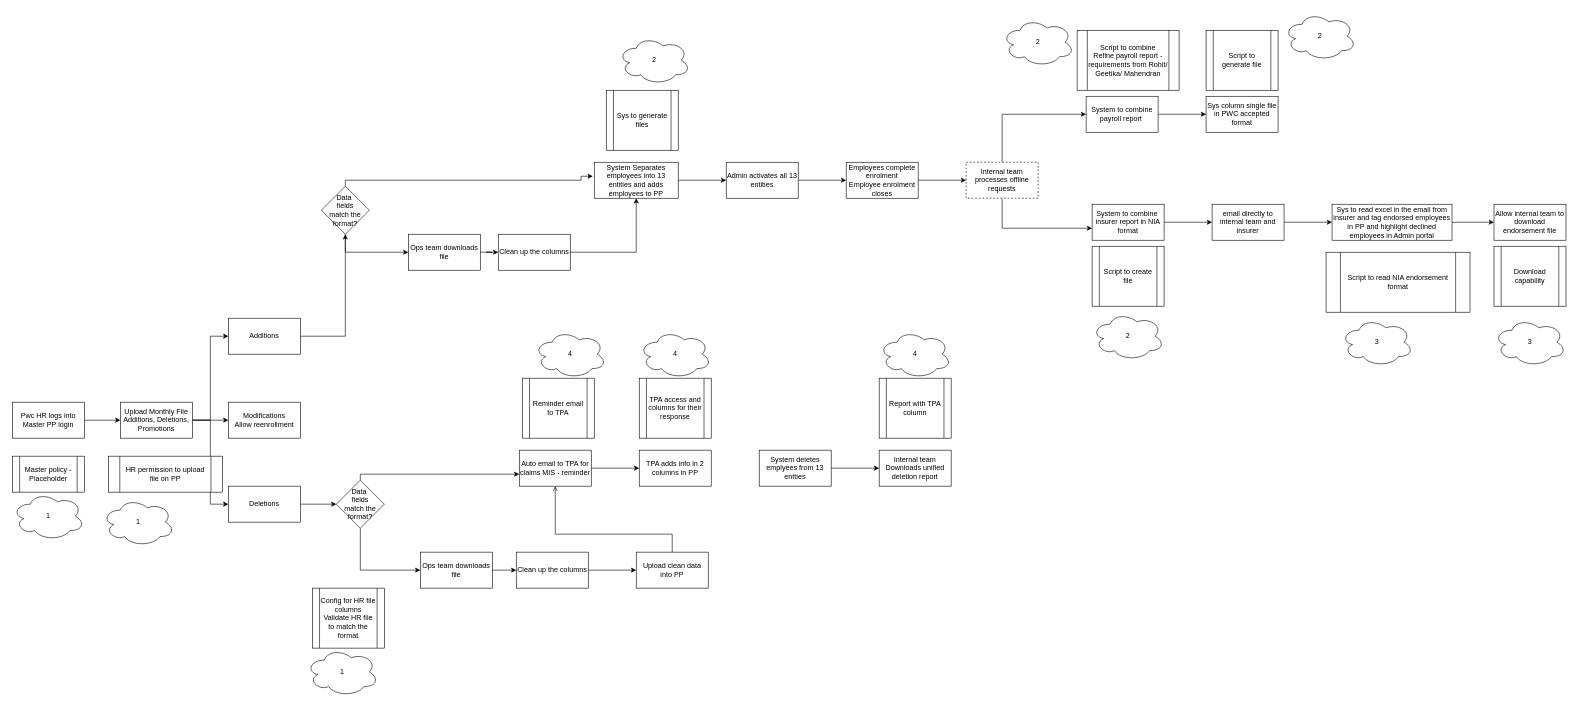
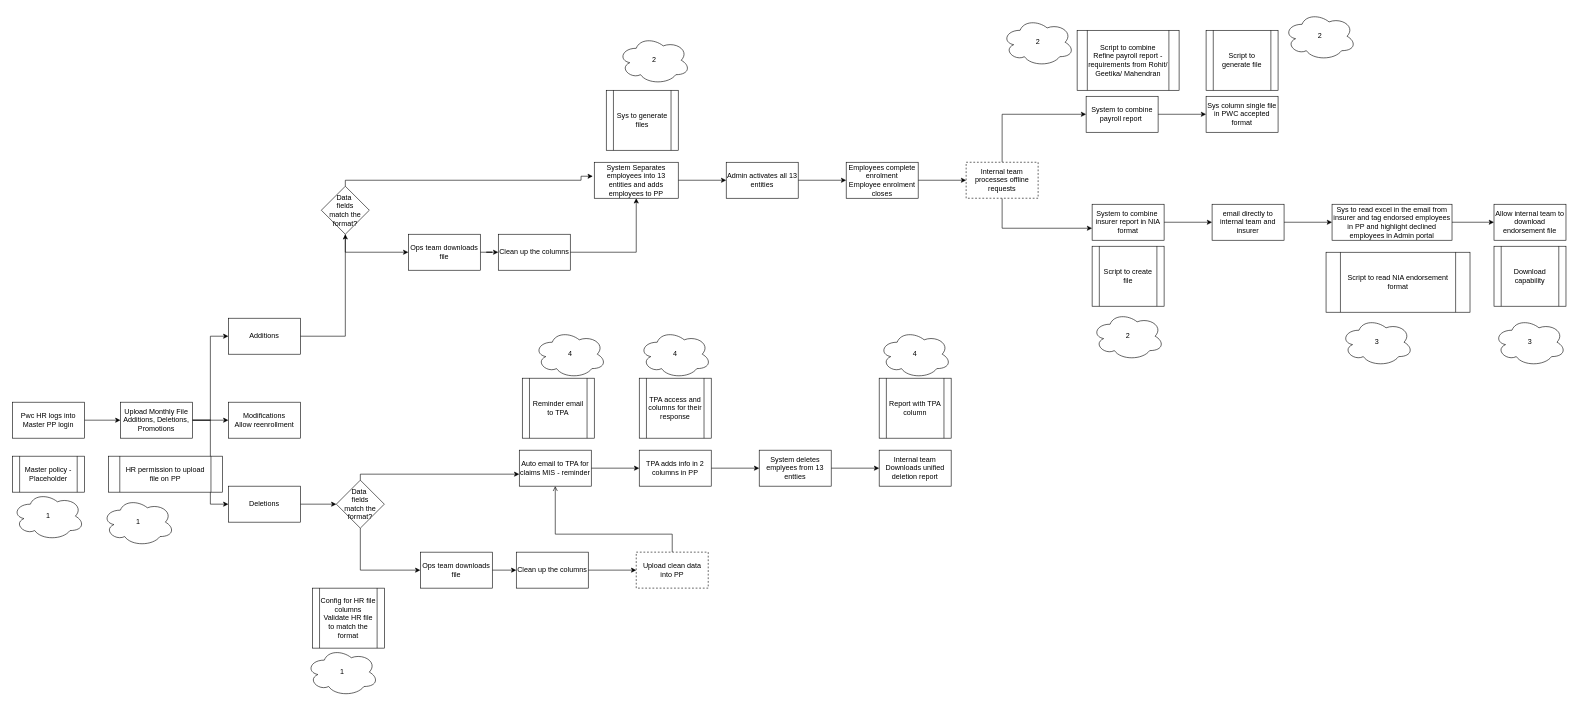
  <mxCell id="0" />
  <mxCell id="1" parent="0" />
  <mxCell id="2" style="edgeStyle=orthogonalEdgeStyle;rounded=0;orthogonalLoop=1;jettySize=auto;html=1;exitX=1;exitY=0.5;exitDx=0;exitDy=0;entryX=0;entryY=0.5;entryDx=0;entryDy=0;" edge="1" parent="1" source="5" target="6"><mxGeometry relative="1" as="geometry" /></mxCell>
  <mxCell id="3" style="edgeStyle=orthogonalEdgeStyle;rounded=0;orthogonalLoop=1;jettySize=auto;html=1;exitX=1;exitY=0.5;exitDx=0;exitDy=0;entryX=0;entryY=0.5;entryDx=0;entryDy=0;" edge="1" parent="1" source="5" target="8"><mxGeometry relative="1" as="geometry" /></mxCell>
  <mxCell id="4" style="edgeStyle=orthogonalEdgeStyle;rounded=0;orthogonalLoop=1;jettySize=auto;html=1;exitX=1;exitY=0.5;exitDx=0;exitDy=0;entryX=0;entryY=0.5;entryDx=0;entryDy=0;" edge="1" parent="1" source="5" target="21"><mxGeometry relative="1" as="geometry" /></mxCell>
  <mxCell id="5" value="Upload Monthly File&lt;div&gt;Additions, Deletions, Promotions&lt;/div&gt;" style="rounded=0;whiteSpace=wrap;html=1;" vertex="1" parent="1"><mxGeometry x="200" y="670" width="120" height="60" as="geometry" /></mxCell>
  <mxCell id="6" value="Modifications&lt;div&gt;Allow reenrollment&lt;/div&gt;" style="rounded=0;whiteSpace=wrap;html=1;" vertex="1" parent="1"><mxGeometry x="380" y="670" width="120" height="60" as="geometry" /></mxCell>
  <mxCell id="7" value="" style="edgeStyle=orthogonalEdgeStyle;rounded=0;orthogonalLoop=1;jettySize=auto;html=1;" edge="1" parent="1" source="8" target="24"><mxGeometry relative="1" as="geometry" /></mxCell>
  <mxCell id="8" value="Deletions" style="rounded=0;whiteSpace=wrap;html=1;" vertex="1" parent="1"><mxGeometry x="380" y="810" width="120" height="60" as="geometry" /></mxCell>
  <mxCell id="9" value="" style="edgeStyle=orthogonalEdgeStyle;rounded=0;orthogonalLoop=1;jettySize=auto;html=1;" edge="1" parent="1" source="10" target="12"><mxGeometry relative="1" as="geometry" /></mxCell>
  <mxCell id="10" value="System Separates employees into 13 entities and adds employees to PP" style="rounded=0;whiteSpace=wrap;html=1;" vertex="1" parent="1"><mxGeometry x="990" y="270" width="140" height="60" as="geometry" /></mxCell>
  <mxCell id="11" value="" style="edgeStyle=orthogonalEdgeStyle;rounded=0;orthogonalLoop=1;jettySize=auto;html=1;" edge="1" parent="1" source="12" target="41"><mxGeometry relative="1" as="geometry" /></mxCell>
  <mxCell id="12" value="Admin activates all 13 entities" style="whiteSpace=wrap;html=1;rounded=0;" vertex="1" parent="1"><mxGeometry x="1210" y="270" width="120" height="60" as="geometry" /></mxCell>
  <mxCell id="13" style="edgeStyle=orthogonalEdgeStyle;rounded=0;orthogonalLoop=1;jettySize=auto;html=1;entryX=-0.017;entryY=0.389;entryDx=0;entryDy=0;entryPerimeter=0;" edge="1" parent="1" source="15" target="10"><mxGeometry relative="1" as="geometry"><mxPoint x="790" y="320" as="targetPoint" /><Array as="points"><mxPoint x="575" y="300" /><mxPoint x="968" y="300" /></Array></mxGeometry></mxCell>
  <mxCell id="14" style="edgeStyle=orthogonalEdgeStyle;rounded=0;orthogonalLoop=1;jettySize=auto;html=1;entryX=0;entryY=0.5;entryDx=0;entryDy=0;" edge="1" parent="1" source="15" target="17"><mxGeometry relative="1" as="geometry"><mxPoint x="640" y="450" as="targetPoint" /><Array as="points"><mxPoint x="575" y="420" /></Array></mxGeometry></mxCell>
  <mxCell id="15" value="Data&amp;nbsp;&lt;div&gt;fields match&amp;nbsp;&lt;span style=&quot;background-color: initial;&quot;&gt;the format?&lt;/span&gt;&lt;/div&gt;" style="rhombus;whiteSpace=wrap;html=1;" vertex="1" parent="1"><mxGeometry x="535" y="310" width="80" height="80" as="geometry" /></mxCell>
  <mxCell id="16" value="" style="edgeStyle=orthogonalEdgeStyle;rounded=0;orthogonalLoop=1;jettySize=auto;html=1;" edge="1" parent="1" source="17" target="19"><mxGeometry relative="1" as="geometry" /></mxCell>
  <mxCell id="17" value="Ops team downloads file" style="rounded=0;whiteSpace=wrap;html=1;" vertex="1" parent="1"><mxGeometry x="680" y="390" width="120" height="60" as="geometry" /></mxCell>
  <mxCell id="18" style="edgeStyle=orthogonalEdgeStyle;rounded=0;orthogonalLoop=1;jettySize=auto;html=1;" edge="1" parent="1" source="19" target="10"><mxGeometry relative="1" as="geometry" /></mxCell>
  <mxCell id="19" value="Clean up the columns" style="whiteSpace=wrap;html=1;rounded=0;" vertex="1" parent="1"><mxGeometry x="830" y="390" width="120" height="60" as="geometry" /></mxCell>
  <mxCell id="20" value="" style="edgeStyle=orthogonalEdgeStyle;rounded=0;orthogonalLoop=1;jettySize=auto;html=1;exitX=1;exitY=0.5;exitDx=0;exitDy=0;" edge="1" parent="1" source="21" target="15"><mxGeometry relative="1" as="geometry"><mxPoint x="500" y="350.077" as="sourcePoint" /></mxGeometry></mxCell>
  <mxCell id="21" value="Additions" style="rounded=0;whiteSpace=wrap;html=1;" vertex="1" parent="1"><mxGeometry x="380" y="530" width="120" height="60" as="geometry" /></mxCell>
  <mxCell id="22" value="" style="edgeStyle=orthogonalEdgeStyle;rounded=0;orthogonalLoop=1;jettySize=auto;html=1;exitX=0.5;exitY=0;exitDx=0;exitDy=0;" edge="1" parent="1" source="24" target="26"><mxGeometry relative="1" as="geometry"><mxPoint x="649.997" y="800.003" as="sourcePoint" /><Array as="points"><mxPoint x="600" y="790" /></Array></mxGeometry></mxCell>
  <mxCell id="23" value="" style="edgeStyle=orthogonalEdgeStyle;rounded=0;orthogonalLoop=1;jettySize=auto;html=1;" edge="1" parent="1" source="24" target="32"><mxGeometry relative="1" as="geometry"><Array as="points"><mxPoint x="600" y="950" /></Array></mxGeometry></mxCell>
  <mxCell id="24" value="Data&amp;nbsp;&lt;div&gt;fields match&amp;nbsp;&lt;span style=&quot;background-color: initial;&quot;&gt;the format?&lt;/span&gt;&lt;/div&gt;" style="rhombus;whiteSpace=wrap;html=1;" vertex="1" parent="1"><mxGeometry x="560" y="800" width="80" height="80" as="geometry" /></mxCell>
  <mxCell id="25" value="" style="edgeStyle=orthogonalEdgeStyle;rounded=0;orthogonalLoop=1;jettySize=auto;html=1;" edge="1" parent="1" source="26" target="28"><mxGeometry relative="1" as="geometry" /></mxCell>
  <mxCell id="26" value="Auto email to TPA for claims MIS - reminder" style="whiteSpace=wrap;html=1;" vertex="1" parent="1"><mxGeometry x="865" y="750" width="120" height="60" as="geometry" /></mxCell>
+ <mxCell id="27" value="" style="edgeStyle=orthogonalEdgeStyle;rounded=0;orthogonalLoop=1;jettySize=auto;html=1;" edge="1" parent="1" source="28" target="30"><mxGeometry relative="1" as="geometry" /></mxCell>
  <mxCell id="28" value="TPA adds info in 2 columns in PP" style="whiteSpace=wrap;html=1;" vertex="1" parent="1"><mxGeometry x="1065" y="750" width="120" height="60" as="geometry" /></mxCell>
  <mxCell id="29" value="" style="edgeStyle=orthogonalEdgeStyle;rounded=0;orthogonalLoop=1;jettySize=auto;html=1;" edge="1" parent="1" source="30" target="39"><mxGeometry relative="1" as="geometry" /></mxCell>
  <mxCell id="30" value="System deletes emplyees from 13 entties" style="whiteSpace=wrap;html=1;" vertex="1" parent="1"><mxGeometry x="1265" y="750" width="120" height="60" as="geometry" /></mxCell>
  <mxCell id="31" value="" style="edgeStyle=orthogonalEdgeStyle;rounded=0;orthogonalLoop=1;jettySize=auto;html=1;" edge="1" parent="1" source="32" target="34"><mxGeometry relative="1" as="geometry" /></mxCell>
  <mxCell id="32" value="Ops team downloads file" style="whiteSpace=wrap;html=1;" vertex="1" parent="1"><mxGeometry x="700" y="920" width="120" height="60" as="geometry" /></mxCell>
  <mxCell id="33" value="" style="edgeStyle=orthogonalEdgeStyle;rounded=0;orthogonalLoop=1;jettySize=auto;html=1;" edge="1" parent="1" source="34" target="36"><mxGeometry relative="1" as="geometry" /></mxCell>
  <mxCell id="34" value="Clean up the columns" style="whiteSpace=wrap;html=1;rounded=0;" vertex="1" parent="1"><mxGeometry x="860" y="920" width="120" height="60" as="geometry" /></mxCell>
  <mxCell id="35" style="edgeStyle=orthogonalEdgeStyle;rounded=0;orthogonalLoop=1;jettySize=auto;html=1;entryX=0.5;entryY=1;entryDx=0;entryDy=0;endArrow=open;" edge="1" parent="1" source="36" target="26"><mxGeometry relative="1" as="geometry"><Array as="points"><mxPoint x="1120" y="890" /><mxPoint x="925" y="890" /></Array></mxGeometry></mxCell>
- <mxCell id="36" value="Upload clean data into PP" style="whiteSpace=wrap;html=1;rounded=0;" vertex="1" parent="1"><mxGeometry x="1060" y="920" width="120" height="60" as="geometry" /></mxCell>
+ <mxCell id="36" value="Upload clean data into PP" style="whiteSpace=wrap;html=1;rounded=0;dashed=1;" vertex="1" parent="1"><mxGeometry x="1060" y="920" width="120" height="60" as="geometry" /></mxCell>
  <mxCell id="37" style="edgeStyle=orthogonalEdgeStyle;rounded=0;orthogonalLoop=1;jettySize=auto;html=1;entryX=0;entryY=0.5;entryDx=0;entryDy=0;" edge="1" parent="1" source="38" target="5"><mxGeometry relative="1" as="geometry" /></mxCell>
  <mxCell id="38" value="Pwc HR logs into Master PP login" style="rounded=0;whiteSpace=wrap;html=1;" vertex="1" parent="1"><mxGeometry x="20" y="670" width="120" height="60" as="geometry" /></mxCell>
  <mxCell id="39" value="Internal team Downloads unified deletion report" style="whiteSpace=wrap;html=1;" vertex="1" parent="1"><mxGeometry x="1465" y="750" width="120" height="60" as="geometry" /></mxCell>
  <mxCell id="40" value="" style="edgeStyle=orthogonalEdgeStyle;rounded=0;orthogonalLoop=1;jettySize=auto;html=1;" edge="1" parent="1" source="41" target="44"><mxGeometry relative="1" as="geometry" /></mxCell>
  <mxCell id="41" value="Employees complete enrolment&lt;div&gt;Employee enrolment closes&lt;/div&gt;" style="whiteSpace=wrap;html=1;rounded=0;" vertex="1" parent="1"><mxGeometry x="1410" y="270" width="120" height="60" as="geometry" /></mxCell>
  <mxCell id="42" value="" style="edgeStyle=orthogonalEdgeStyle;rounded=0;orthogonalLoop=1;jettySize=auto;html=1;" edge="1" parent="1" source="44" target="46"><mxGeometry relative="1" as="geometry"><Array as="points"><mxPoint x="1670" y="190" /></Array></mxGeometry></mxCell>
  <mxCell id="43" value="" style="edgeStyle=orthogonalEdgeStyle;rounded=0;orthogonalLoop=1;jettySize=auto;html=1;" edge="1" parent="1" source="44" target="48"><mxGeometry relative="1" as="geometry"><Array as="points"><mxPoint x="1670" y="380" /></Array></mxGeometry></mxCell>
  <mxCell id="44" value="Internal team processes offline requests" style="whiteSpace=wrap;html=1;rounded=0;dashed=1;" vertex="1" parent="1"><mxGeometry x="1610" y="270" width="120" height="60" as="geometry" /></mxCell>
  <mxCell id="45" value="" style="edgeStyle=orthogonalEdgeStyle;rounded=0;orthogonalLoop=1;jettySize=auto;html=1;" edge="1" parent="1" source="46" target="49"><mxGeometry relative="1" as="geometry" /></mxCell>
  <mxCell id="46" value="System to combine payroll report&amp;nbsp;" style="whiteSpace=wrap;html=1;rounded=0;" vertex="1" parent="1"><mxGeometry x="1810" y="160" width="120" height="60" as="geometry" /></mxCell>
  <mxCell id="47" value="" style="edgeStyle=orthogonalEdgeStyle;rounded=0;orthogonalLoop=1;jettySize=auto;html=1;" edge="1" parent="1" source="48" target="51"><mxGeometry relative="1" as="geometry" /></mxCell>
  <mxCell id="48" value="System to combine&amp;nbsp; insurer report in NIA format" style="whiteSpace=wrap;html=1;rounded=0;" vertex="1" parent="1"><mxGeometry x="1820" y="340" width="120" height="60" as="geometry" /></mxCell>
  <mxCell id="49" value="Sys column single file in PWC accepted format" style="whiteSpace=wrap;html=1;rounded=0;" vertex="1" parent="1"><mxGeometry x="2010" y="160" width="120" height="60" as="geometry" /></mxCell>
  <mxCell id="50" value="" style="edgeStyle=orthogonalEdgeStyle;rounded=0;orthogonalLoop=1;jettySize=auto;html=1;" edge="1" parent="1" source="51" target="53"><mxGeometry relative="1" as="geometry" /></mxCell>
  <mxCell id="51" value="email directly to internal team and insurer" style="whiteSpace=wrap;html=1;rounded=0;" vertex="1" parent="1"><mxGeometry x="2020" y="340" width="120" height="60" as="geometry" /></mxCell>
  <mxCell id="52" value="" style="edgeStyle=orthogonalEdgeStyle;rounded=0;orthogonalLoop=1;jettySize=auto;html=1;" edge="1" parent="1" source="53" target="54"><mxGeometry relative="1" as="geometry" /></mxCell>
  <mxCell id="53" value="Sys to read excel in the email from insurer and tag endorsed employees in PP and highlight declined employees in Admin portal" style="whiteSpace=wrap;html=1;rounded=0;" vertex="1" parent="1"><mxGeometry x="2220" y="340" width="200" height="60" as="geometry" /></mxCell>
  <mxCell id="54" value="Allow internal team to download endorsement file" style="whiteSpace=wrap;html=1;rounded=0;" vertex="1" parent="1"><mxGeometry x="2490" y="340" width="120" height="60" as="geometry" /></mxCell>
  <mxCell id="55" value="Master policy - Placeholder" style="shape=process;whiteSpace=wrap;html=1;backgroundOutline=1;" vertex="1" parent="1"><mxGeometry x="20" y="760" width="120" height="60" as="geometry" /></mxCell>
  <mxCell id="56" value="HR permission to upload file on PP" style="shape=process;whiteSpace=wrap;html=1;backgroundOutline=1;" vertex="1" parent="1"><mxGeometry x="180" y="760" width="190" height="60" as="geometry" /></mxCell>
  <mxCell id="57" value="&lt;div&gt;Config for HR file columns&lt;/div&gt;Validate HR file to match the format" style="shape=process;whiteSpace=wrap;html=1;backgroundOutline=1;" vertex="1" parent="1"><mxGeometry x="520" y="980" width="120" height="100" as="geometry" /></mxCell>
  <mxCell id="58" value="Sys to generate files&lt;div&gt;&lt;/div&gt;" style="shape=process;whiteSpace=wrap;html=1;backgroundOutline=1;" vertex="1" parent="1"><mxGeometry x="1010" y="150" width="120" height="100" as="geometry" /></mxCell>
  <mxCell id="59" value="Script to combine&lt;div&gt;&lt;/div&gt;&lt;div&gt;Refine payroll report - requirements from Rohit/ Geetika/ Mahendran&lt;/div&gt;" style="shape=process;whiteSpace=wrap;html=1;backgroundOutline=1;" vertex="1" parent="1"><mxGeometry x="1795" y="50" width="170" height="100" as="geometry" /></mxCell>
  <mxCell id="60" value="Script to generate file&lt;div&gt;&lt;/div&gt;" style="shape=process;whiteSpace=wrap;html=1;backgroundOutline=1;" vertex="1" parent="1"><mxGeometry x="2010" y="50" width="120" height="100" as="geometry" /></mxCell>
  <mxCell id="61" value="Script to create file&lt;div&gt;&lt;/div&gt;" style="shape=process;whiteSpace=wrap;html=1;backgroundOutline=1;" vertex="1" parent="1"><mxGeometry x="1820" y="410" width="120" height="100" as="geometry" /></mxCell>
  <mxCell id="62" value="Script to read NIA endorsement format&lt;div&gt;&lt;/div&gt;" style="shape=process;whiteSpace=wrap;html=1;backgroundOutline=1;" vertex="1" parent="1"><mxGeometry x="2210" y="420" width="240" height="100" as="geometry" /></mxCell>
  <mxCell id="63" value="Download capability&lt;div&gt;&lt;/div&gt;" style="shape=process;whiteSpace=wrap;html=1;backgroundOutline=1;" vertex="1" parent="1"><mxGeometry x="2490" y="410" width="120" height="100" as="geometry" /></mxCell>
  <mxCell id="64" value="Reminder email to TPA&lt;div&gt;&lt;/div&gt;" style="shape=process;whiteSpace=wrap;html=1;backgroundOutline=1;" vertex="1" parent="1"><mxGeometry x="870" y="630" width="120" height="100" as="geometry" /></mxCell>
  <mxCell id="65" value="TPA access and columns for their response&lt;div&gt;&lt;/div&gt;" style="shape=process;whiteSpace=wrap;html=1;backgroundOutline=1;" vertex="1" parent="1"><mxGeometry x="1065" y="630" width="120" height="100" as="geometry" /></mxCell>
  <mxCell id="66" value="Report with TPA column&lt;div&gt;&lt;/div&gt;" style="shape=process;whiteSpace=wrap;html=1;backgroundOutline=1;" vertex="1" parent="1"><mxGeometry x="1465" y="630" width="120" height="100" as="geometry" /></mxCell>
  <mxCell id="67" value="1" style="ellipse;shape=cloud;whiteSpace=wrap;html=1;" vertex="1" parent="1"><mxGeometry x="20" y="820" width="120" height="80" as="geometry" /></mxCell>
  <mxCell id="68" value="1" style="ellipse;shape=cloud;whiteSpace=wrap;html=1;" vertex="1" parent="1"><mxGeometry x="170" y="830" width="120" height="80" as="geometry" /></mxCell>
  <mxCell id="69" value="1" style="ellipse;shape=cloud;whiteSpace=wrap;html=1;" vertex="1" parent="1"><mxGeometry x="510" y="1080" width="120" height="80" as="geometry" /></mxCell>
  <mxCell id="70" value="2" style="ellipse;shape=cloud;whiteSpace=wrap;html=1;" vertex="1" parent="1"><mxGeometry x="1670" y="30" width="120" height="80" as="geometry" /></mxCell>
  <mxCell id="71" value="2" style="ellipse;shape=cloud;whiteSpace=wrap;html=1;" vertex="1" parent="1"><mxGeometry x="1820" y="520" width="120" height="80" as="geometry" /></mxCell>
  <mxCell id="72" value="3" style="ellipse;shape=cloud;whiteSpace=wrap;html=1;" vertex="1" parent="1"><mxGeometry x="2235" y="530" width="120" height="80" as="geometry" /></mxCell>
  <mxCell id="73" value="3" style="ellipse;shape=cloud;whiteSpace=wrap;html=1;" vertex="1" parent="1"><mxGeometry x="2490" y="530" width="120" height="80" as="geometry" /></mxCell>
  <mxCell id="74" value="2" style="ellipse;shape=cloud;whiteSpace=wrap;html=1;" vertex="1" parent="1"><mxGeometry x="2140" y="20" width="120" height="80" as="geometry" /></mxCell>
  <mxCell id="75" value="4" style="ellipse;shape=cloud;whiteSpace=wrap;html=1;" vertex="1" parent="1"><mxGeometry x="890" y="550" width="120" height="80" as="geometry" /></mxCell>
  <mxCell id="76" value="4" style="ellipse;shape=cloud;whiteSpace=wrap;html=1;" vertex="1" parent="1"><mxGeometry x="1065" y="550" width="120" height="80" as="geometry" /></mxCell>
  <mxCell id="77" value="4" style="ellipse;shape=cloud;whiteSpace=wrap;html=1;" vertex="1" parent="1"><mxGeometry x="1465" y="550" width="120" height="80" as="geometry" /></mxCell>
  <mxCell id="78" value="2" style="ellipse;shape=cloud;whiteSpace=wrap;html=1;" vertex="1" parent="1"><mxGeometry x="1030" y="60" width="120" height="80" as="geometry" /></mxCell>
